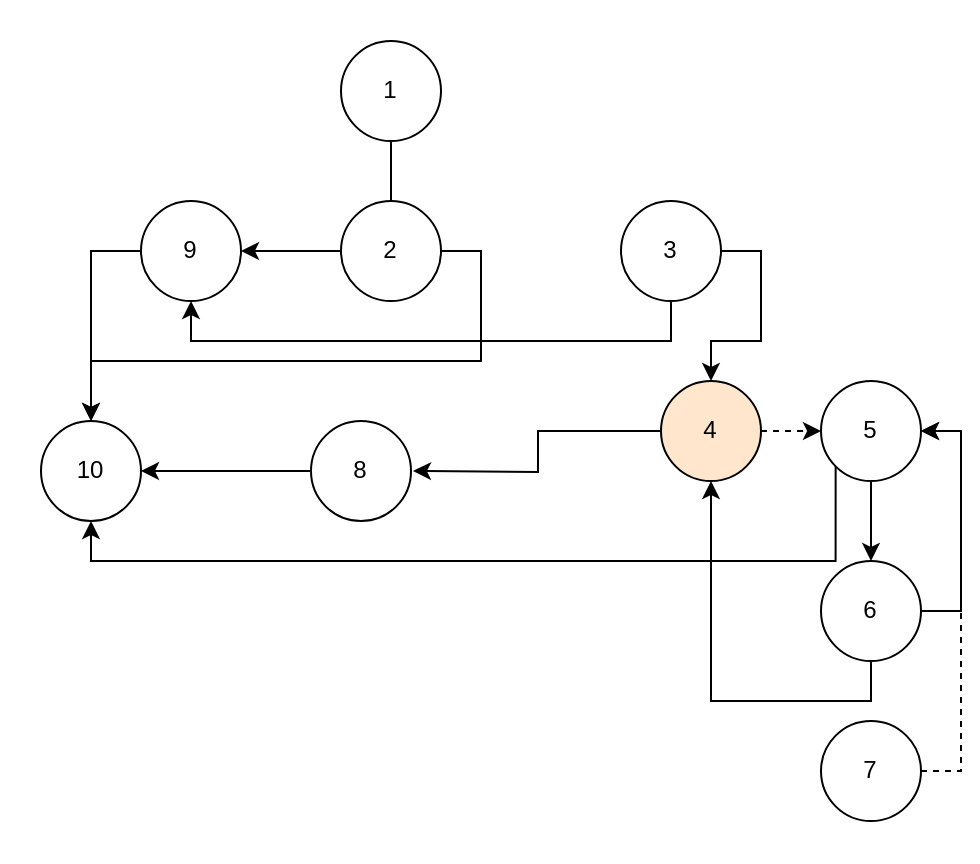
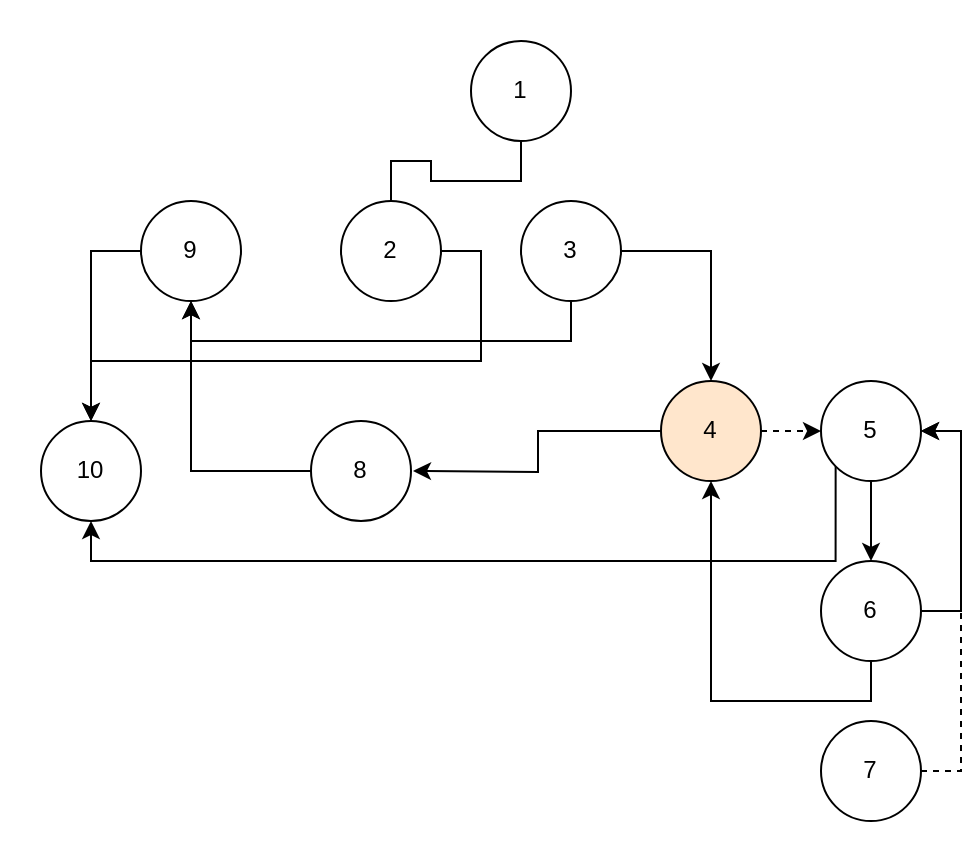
  <mxCell id="0" />
  <mxCell id="1" parent="0" />
  <mxCell id="2" style="edgeStyle=orthogonalEdgeStyle;rounded=0;orthogonalLoop=1;jettySize=auto;html=1;exitX=0.5;exitY=1;exitDx=0;exitDy=0;entryX=0.5;entryY=0;entryDx=0;entryDy=0;endArrow=none;" parent="1" source="3" target="6" edge="1"><mxGeometry relative="1" as="geometry" /></mxCell>
- <mxCell id="3" value="1" style="ellipse;whiteSpace=wrap;html=1;aspect=fixed;" parent="1" vertex="1"><mxGeometry x="170" y="20" width="50" height="50" as="geometry" /></mxCell>
+ <mxCell id="3" value="1" style="ellipse;whiteSpace=wrap;html=1;aspect=fixed;" parent="1" vertex="1"><mxGeometry x="235" y="20" width="50" height="50" as="geometry" /></mxCell>
  <mxCell id="4" style="edgeStyle=orthogonalEdgeStyle;rounded=0;orthogonalLoop=1;jettySize=auto;html=1;exitX=1;exitY=0.5;exitDx=0;exitDy=0;" parent="1" source="6" target="23" edge="1"><mxGeometry relative="1" as="geometry" /></mxCell>
- <mxCell id="5" style="edgeStyle=orthogonalEdgeStyle;rounded=0;orthogonalLoop=1;jettySize=auto;html=1;exitX=0;exitY=0.5;exitDx=0;exitDy=0;" parent="1" source="6" target="22" edge="1"><mxGeometry relative="1" as="geometry" /></mxCell>
  <mxCell id="6" value="2" style="ellipse;whiteSpace=wrap;html=1;aspect=fixed;" parent="1" vertex="1"><mxGeometry x="170" y="100" width="50" height="50" as="geometry" /></mxCell>
  <mxCell id="7" style="edgeStyle=orthogonalEdgeStyle;rounded=0;orthogonalLoop=1;jettySize=auto;html=1;exitX=0.5;exitY=1;exitDx=0;exitDy=0;entryX=0.5;entryY=0;entryDx=0;entryDy=0;" parent="1" source="9" target="18" edge="1"><mxGeometry relative="1" as="geometry" /></mxCell>
  <mxCell id="8" style="edgeStyle=orthogonalEdgeStyle;rounded=0;orthogonalLoop=1;jettySize=auto;html=1;exitX=0;exitY=1;exitDx=0;exitDy=0;entryX=0.5;entryY=1;entryDx=0;entryDy=0;" edge="1" parent="1" source="9" target="23"><mxGeometry relative="1" as="geometry"><Array as="points"><mxPoint x="417" y="280" /><mxPoint x="45" y="280" /></Array></mxGeometry></mxCell>
  <mxCell id="9" value="5" style="ellipse;whiteSpace=wrap;html=1;aspect=fixed;" parent="1" vertex="1"><mxGeometry x="410" y="190" width="50" height="50" as="geometry" /></mxCell>
  <mxCell id="10" style="edgeStyle=orthogonalEdgeStyle;rounded=0;orthogonalLoop=1;jettySize=auto;html=1;exitX=0.5;exitY=1;exitDx=0;exitDy=0;entryX=0.5;entryY=1;entryDx=0;entryDy=0;" parent="1" source="12" target="22" edge="1"><mxGeometry relative="1" as="geometry" /></mxCell>
  <mxCell id="11" style="edgeStyle=orthogonalEdgeStyle;rounded=0;orthogonalLoop=1;jettySize=auto;html=1;exitX=1;exitY=0.5;exitDx=0;exitDy=0;entryX=0.5;entryY=0;entryDx=0;entryDy=0;" parent="1" source="12" target="15" edge="1"><mxGeometry relative="1" as="geometry" /></mxCell>
- <mxCell id="12" value="3" style="ellipse;whiteSpace=wrap;html=1;aspect=fixed;" parent="1" vertex="1"><mxGeometry x="310" y="100" width="50" height="50" as="geometry" /></mxCell>
+ <mxCell id="12" value="3" style="ellipse;whiteSpace=wrap;html=1;aspect=fixed;" parent="1" vertex="1"><mxGeometry x="260" y="100" width="50" height="50" as="geometry" /></mxCell>
  <mxCell id="13" style="edgeStyle=orthogonalEdgeStyle;rounded=0;orthogonalLoop=1;jettySize=auto;html=1;exitX=1;exitY=0.5;exitDx=0;exitDy=0;entryX=0;entryY=0.5;entryDx=0;entryDy=0;dashed=1;" parent="1" source="15" target="9" edge="1"><mxGeometry relative="1" as="geometry" /></mxCell>
  <mxCell id="14" style="edgeStyle=orthogonalEdgeStyle;rounded=0;orthogonalLoop=1;jettySize=auto;html=1;exitX=0;exitY=0.5;exitDx=0;exitDy=0;" parent="1" source="15" edge="1"><mxGeometry relative="1" as="geometry"><mxPoint x="206" y="235" as="targetPoint" /></mxGeometry></mxCell>
  <mxCell id="15" value="4" style="ellipse;whiteSpace=wrap;html=1;aspect=fixed;fillColor=#ffe6cc;" parent="1" vertex="1"><mxGeometry x="330" y="190" width="50" height="50" as="geometry" /></mxCell>
  <mxCell id="16" style="edgeStyle=orthogonalEdgeStyle;rounded=0;orthogonalLoop=1;jettySize=auto;html=1;exitX=0.5;exitY=1;exitDx=0;exitDy=0;" parent="1" source="18" target="15" edge="1"><mxGeometry relative="1" as="geometry" /></mxCell>
  <mxCell id="17" style="edgeStyle=orthogonalEdgeStyle;rounded=0;orthogonalLoop=1;jettySize=auto;html=1;exitX=1;exitY=0.5;exitDx=0;exitDy=0;entryX=1;entryY=0.5;entryDx=0;entryDy=0;" parent="1" source="18" target="9" edge="1"><mxGeometry relative="1" as="geometry" /></mxCell>
  <mxCell id="18" value="6" style="ellipse;whiteSpace=wrap;html=1;aspect=fixed;" parent="1" vertex="1"><mxGeometry x="410" y="280" width="50" height="50" as="geometry" /></mxCell>
  <mxCell id="19" style="edgeStyle=orthogonalEdgeStyle;rounded=0;orthogonalLoop=1;jettySize=auto;html=1;exitX=1;exitY=0.5;exitDx=0;exitDy=0;entryX=1;entryY=0.5;entryDx=0;entryDy=0;dashed=1;" parent="1" source="20" target="9" edge="1"><mxGeometry relative="1" as="geometry" /></mxCell>
  <mxCell id="20" value="7" style="ellipse;whiteSpace=wrap;html=1;aspect=fixed;" parent="1" vertex="1"><mxGeometry x="410" y="360" width="50" height="50" as="geometry" /></mxCell>
  <mxCell id="21" style="edgeStyle=orthogonalEdgeStyle;rounded=0;orthogonalLoop=1;jettySize=auto;html=1;exitX=0;exitY=0.5;exitDx=0;exitDy=0;entryX=0.5;entryY=0;entryDx=0;entryDy=0;" parent="1" source="22" target="23" edge="1"><mxGeometry relative="1" as="geometry" /></mxCell>
  <mxCell id="22" value="9" style="ellipse;whiteSpace=wrap;html=1;aspect=fixed;" parent="1" vertex="1"><mxGeometry x="70" y="100" width="50" height="50" as="geometry" /></mxCell>
  <mxCell id="23" value="10" style="ellipse;whiteSpace=wrap;html=1;aspect=fixed;" parent="1" vertex="1"><mxGeometry x="20" y="210" width="50" height="50" as="geometry" /></mxCell>
- <mxCell id="24" style="edgeStyle=orthogonalEdgeStyle;rounded=0;orthogonalLoop=1;jettySize=auto;html=1;exitX=0;exitY=0.5;exitDx=0;exitDy=0;entryX=1;entryY=0.5;entryDx=0;entryDy=0;" parent="1" source="25" target="23" edge="1"><mxGeometry relative="1" as="geometry" /></mxCell>
+ <mxCell id="24" style="edgeStyle=orthogonalEdgeStyle;rounded=0;orthogonalLoop=1;jettySize=auto;html=1;exitX=0;exitY=0.5;exitDx=0;exitDy=0;" parent="1" source="25" target="22" edge="1"><mxGeometry relative="1" as="geometry" /></mxCell>
  <mxCell id="25" value="8" style="ellipse;whiteSpace=wrap;html=1;aspect=fixed;" parent="1" vertex="1"><mxGeometry x="155" y="210" width="50" height="50" as="geometry" /></mxCell>
